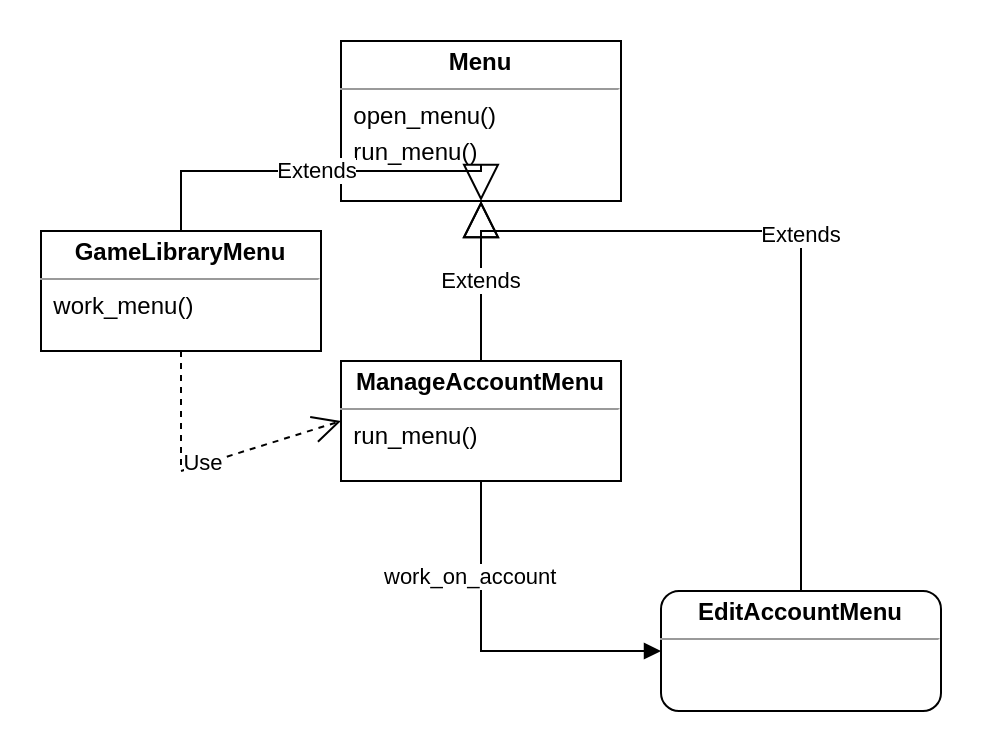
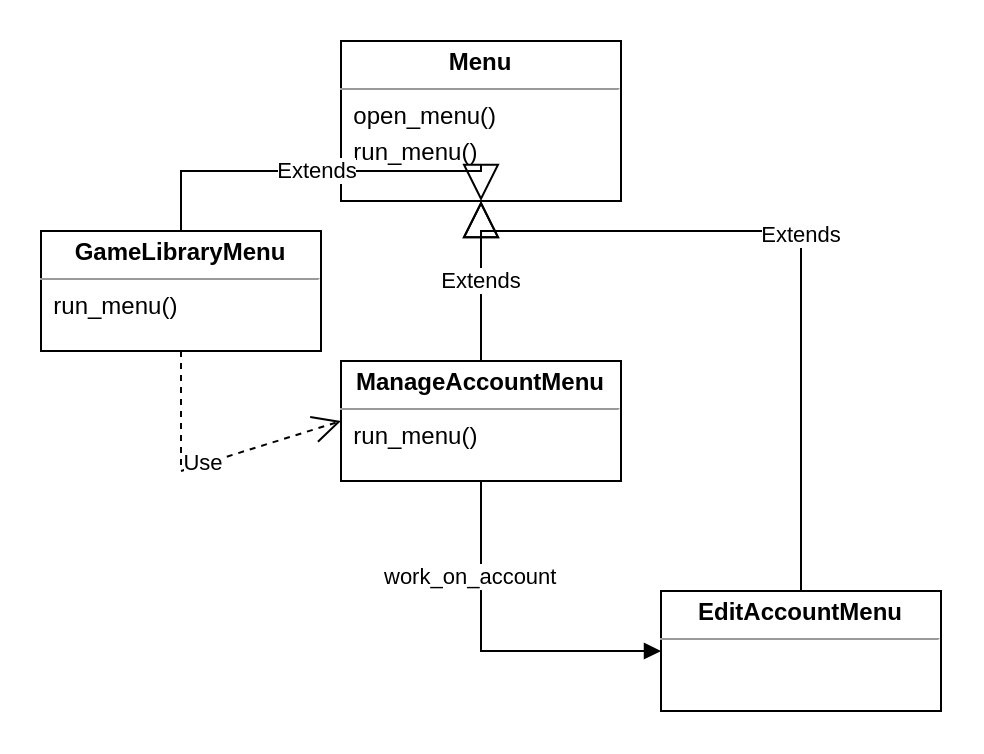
  <mxCell id="0" />
  <mxCell id="1" parent="0" />
  <mxCell id="2" value="&lt;p style=&quot;margin:0px;margin-top:4px;text-align:center;&quot;&gt;&lt;b&gt;ManageAccountMenu&lt;/b&gt;&lt;br&gt;&lt;/p&gt;&lt;hr size=&quot;1&quot;&gt;&lt;div style=&quot;height:2px;&quot;&gt;&amp;nbsp; run_menu()&lt;/div&gt;" style="verticalAlign=top;align=left;overflow=fill;fontSize=12;fontFamily=Helvetica;html=1;whiteSpace=wrap;" parent="1" vertex="1"><mxGeometry x="170" y="180" width="140" height="60" as="geometry" /></mxCell>
- <mxCell id="3" value="&lt;p style=&quot;margin:0px;margin-top:4px;text-align:center;&quot;&gt;&lt;b&gt;GameLibraryMenu&lt;/b&gt;&lt;br&gt;&lt;/p&gt;&lt;hr size=&quot;1&quot;&gt;&lt;div style=&quot;height:2px;&quot;&gt;&amp;nbsp; work_menu()&lt;/div&gt;" style="verticalAlign=top;align=left;overflow=fill;fontSize=12;fontFamily=Helvetica;html=1;whiteSpace=wrap;" parent="1" vertex="1"><mxGeometry x="20" y="115" width="140" height="60" as="geometry" /></mxCell>
- <mxCell id="4" value="&lt;p style=&quot;margin:0px;margin-top:4px;text-align:center;&quot;&gt;&lt;b&gt;EditAccountMenu&lt;/b&gt;&lt;br&gt;&lt;/p&gt;&lt;hr size=&quot;1&quot;&gt;&lt;div style=&quot;height:2px;&quot;&gt;&lt;/div&gt;" style="verticalAlign=top;align=left;overflow=fill;fontSize=12;fontFamily=Helvetica;html=1;whiteSpace=wrap;rounded=1;" parent="1" vertex="1"><mxGeometry x="330" y="295" width="140" height="60" as="geometry" /></mxCell>
+ <mxCell id="3" value="&lt;p style=&quot;margin:0px;margin-top:4px;text-align:center;&quot;&gt;&lt;b&gt;GameLibraryMenu&lt;/b&gt;&lt;br&gt;&lt;/p&gt;&lt;hr size=&quot;1&quot;&gt;&lt;div style=&quot;height:2px;&quot;&gt;&amp;nbsp; run_menu()&lt;/div&gt;" style="verticalAlign=top;align=left;overflow=fill;fontSize=12;fontFamily=Helvetica;html=1;whiteSpace=wrap;" parent="1" vertex="1"><mxGeometry x="20" y="115" width="140" height="60" as="geometry" /></mxCell>
+ <mxCell id="4" value="&lt;p style=&quot;margin:0px;margin-top:4px;text-align:center;&quot;&gt;&lt;b&gt;EditAccountMenu&lt;/b&gt;&lt;br&gt;&lt;/p&gt;&lt;hr size=&quot;1&quot;&gt;&lt;div style=&quot;height:2px;&quot;&gt;&lt;/div&gt;" style="verticalAlign=top;align=left;overflow=fill;fontSize=12;fontFamily=Helvetica;html=1;whiteSpace=wrap;" parent="1" vertex="1"><mxGeometry x="330" y="295" width="140" height="60" as="geometry" /></mxCell>
  <mxCell id="5" value="&lt;p style=&quot;margin:0px;margin-top:4px;text-align:center;&quot;&gt;&lt;b&gt;Menu&lt;/b&gt;&lt;/p&gt;&lt;hr size=&quot;1&quot;&gt;&lt;div style=&quot;height:2px;&quot;&gt;&amp;nbsp; open_menu()&lt;/div&gt;&lt;div style=&quot;height:2px;&quot;&gt;&lt;br&gt;&lt;/div&gt;&lt;div style=&quot;height:2px;&quot;&gt;&lt;br&gt;&lt;/div&gt;&lt;div style=&quot;height:2px;&quot;&gt;&lt;br&gt;&lt;/div&gt;&lt;div style=&quot;height:2px;&quot;&gt;&lt;br&gt;&lt;/div&gt;&lt;div style=&quot;height:2px;&quot;&gt;&lt;br&gt;&lt;/div&gt;&lt;div style=&quot;height:2px;&quot;&gt;&lt;br&gt;&lt;/div&gt;&lt;div style=&quot;height:2px;&quot;&gt;&lt;br&gt;&lt;/div&gt;&lt;div style=&quot;height:2px;&quot;&gt;&lt;br&gt;&lt;/div&gt;&lt;div style=&quot;height:2px;&quot;&gt;&amp;nbsp; run_menu()&lt;br&gt;&lt;/div&gt;" style="verticalAlign=top;align=left;overflow=fill;fontSize=12;fontFamily=Helvetica;html=1;whiteSpace=wrap;" parent="1" vertex="1"><mxGeometry x="170" y="20" width="140" height="80" as="geometry" /></mxCell>
  <mxCell id="6" value="Extends" style="endArrow=block;endSize=16;endFill=0;html=1;rounded=0;entryX=0.5;entryY=1;entryDx=0;entryDy=0;exitX=0.5;exitY=0;exitDx=0;exitDy=0;" parent="1" source="4" target="5" edge="1"><mxGeometry width="160" relative="1" as="geometry"><mxPoint x="430" y="235" as="sourcePoint" /><mxPoint x="490" y="165" as="targetPoint" /><Array as="points"><mxPoint x="400" y="115" /><mxPoint x="240" y="115" /></Array></mxGeometry></mxCell>
  <mxCell id="7" value="Extends" style="endArrow=block;endSize=16;endFill=0;html=1;rounded=0;entryX=0.5;entryY=1;entryDx=0;entryDy=0;exitX=0.5;exitY=0;exitDx=0;exitDy=0;" parent="1" source="3" target="5" edge="1"><mxGeometry width="160" relative="1" as="geometry"><mxPoint x="40" y="475" as="sourcePoint" /><mxPoint x="200" y="475" as="targetPoint" /><Array as="points"><mxPoint x="90" y="85" /><mxPoint x="240" y="85" /></Array></mxGeometry></mxCell>
  <mxCell id="8" value="Extends" style="endArrow=block;endSize=16;endFill=0;html=1;rounded=0;entryX=0.5;entryY=1;entryDx=0;entryDy=0;exitX=0.5;exitY=0;exitDx=0;exitDy=0;" parent="1" source="2" target="5" edge="1"><mxGeometry width="160" relative="1" as="geometry"><mxPoint x="50" y="485" as="sourcePoint" /><mxPoint x="210" y="485" as="targetPoint" /></mxGeometry></mxCell>
  <mxCell id="9" value="Use" style="endArrow=open;endSize=12;dashed=1;html=1;rounded=0;exitX=0.5;exitY=1;exitDx=0;exitDy=0;entryX=0;entryY=0.5;entryDx=0;entryDy=0;" parent="1" source="3" target="2" edge="1"><mxGeometry width="160" relative="1" as="geometry"><mxPoint x="34" y="324.69" as="sourcePoint" /><mxPoint x="194" y="324.69" as="targetPoint" /><Array as="points"><mxPoint x="90" y="235" /></Array></mxGeometry></mxCell>
  <mxCell id="10" value="work_on_account" style="endArrow=block;endFill=1;html=1;edgeStyle=orthogonalEdgeStyle;align=left;verticalAlign=top;rounded=0;exitX=0.5;exitY=1;exitDx=0;exitDy=0;entryX=0;entryY=0.5;entryDx=0;entryDy=0;" parent="1" source="2" target="4" edge="1"><mxGeometry x="-0.6" y="-50" relative="1" as="geometry"><mxPoint x="10" y="335" as="sourcePoint" /><mxPoint x="170" y="335" as="targetPoint" /><mxPoint as="offset" /></mxGeometry></mxCell>
